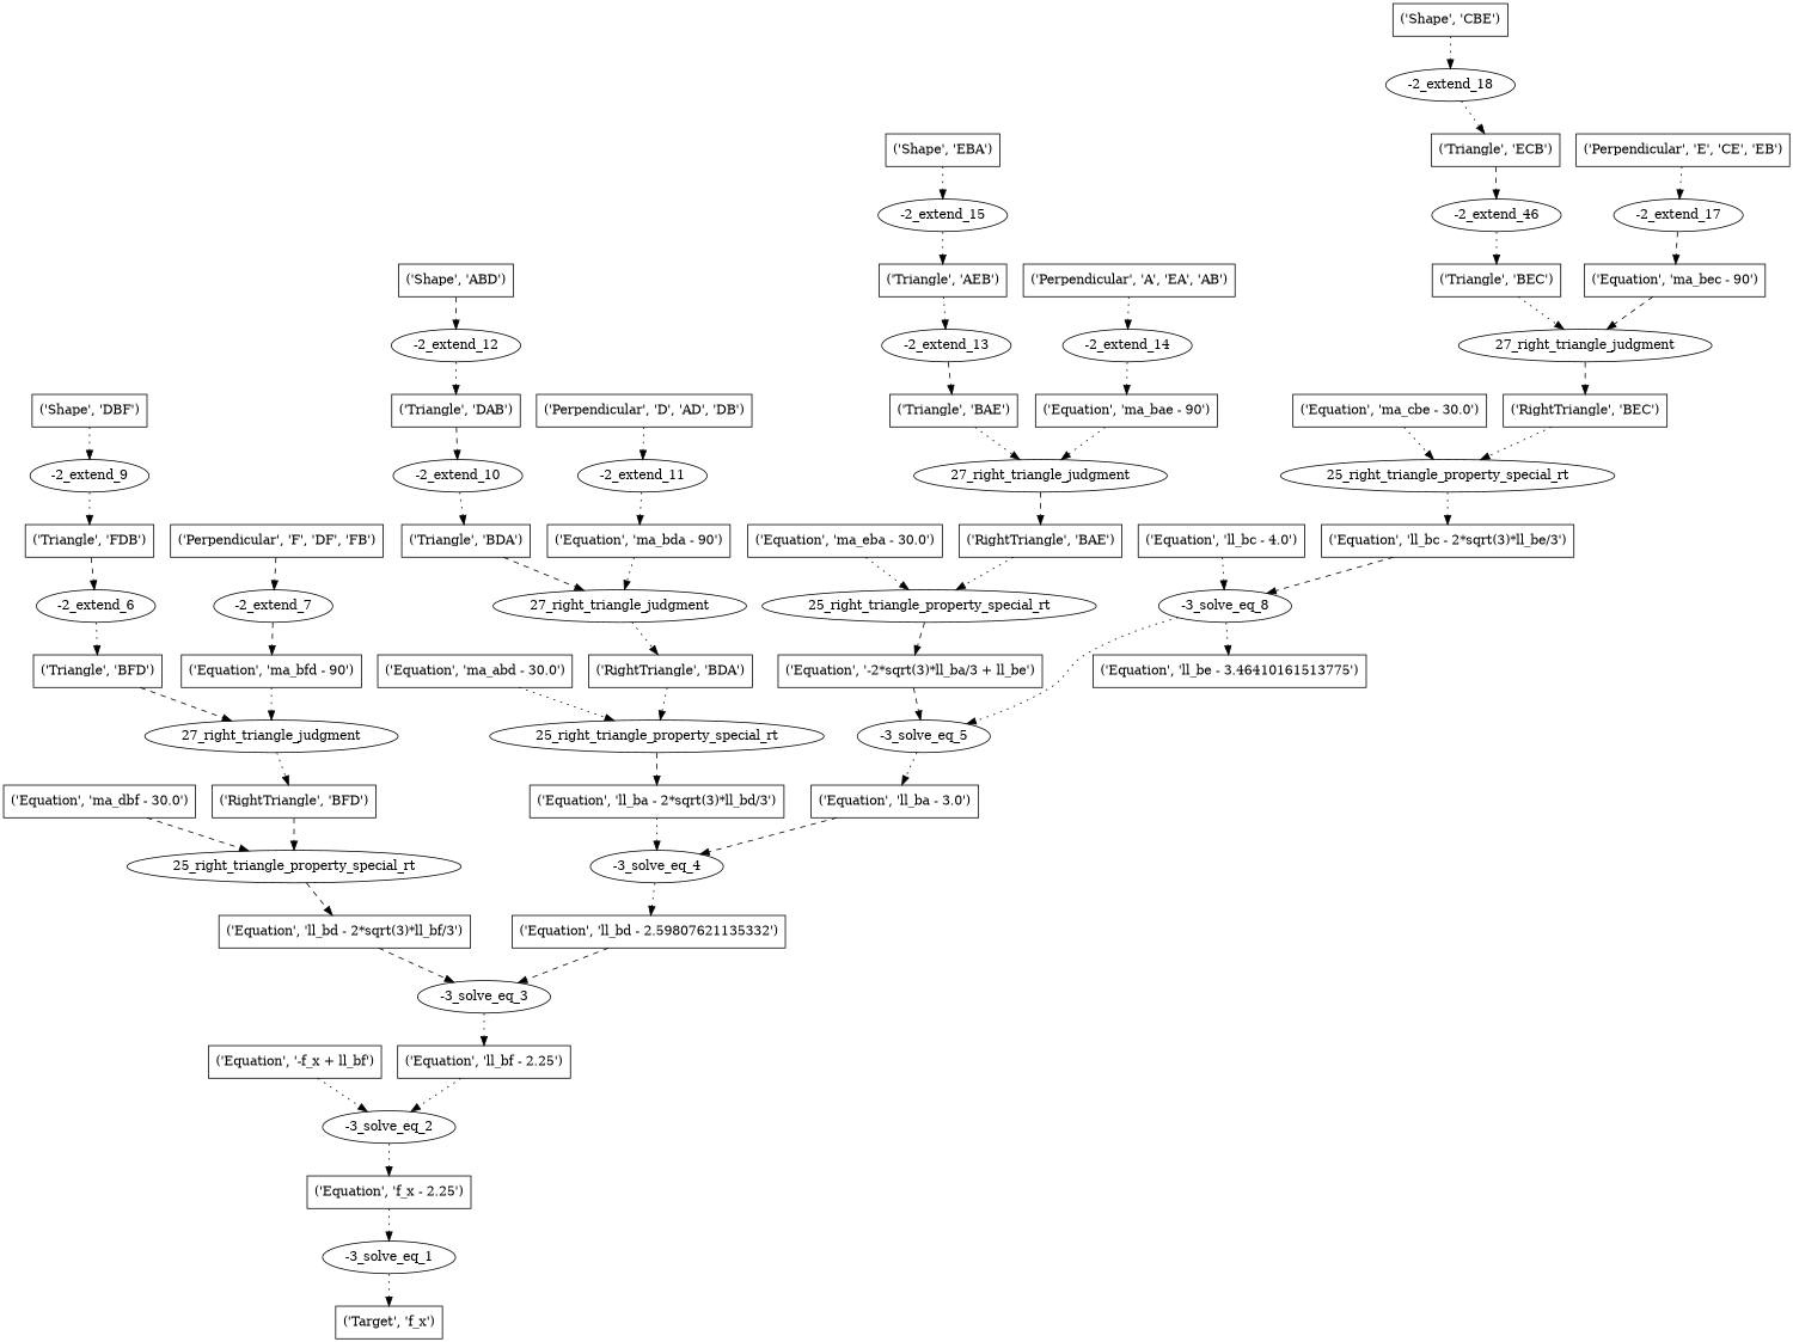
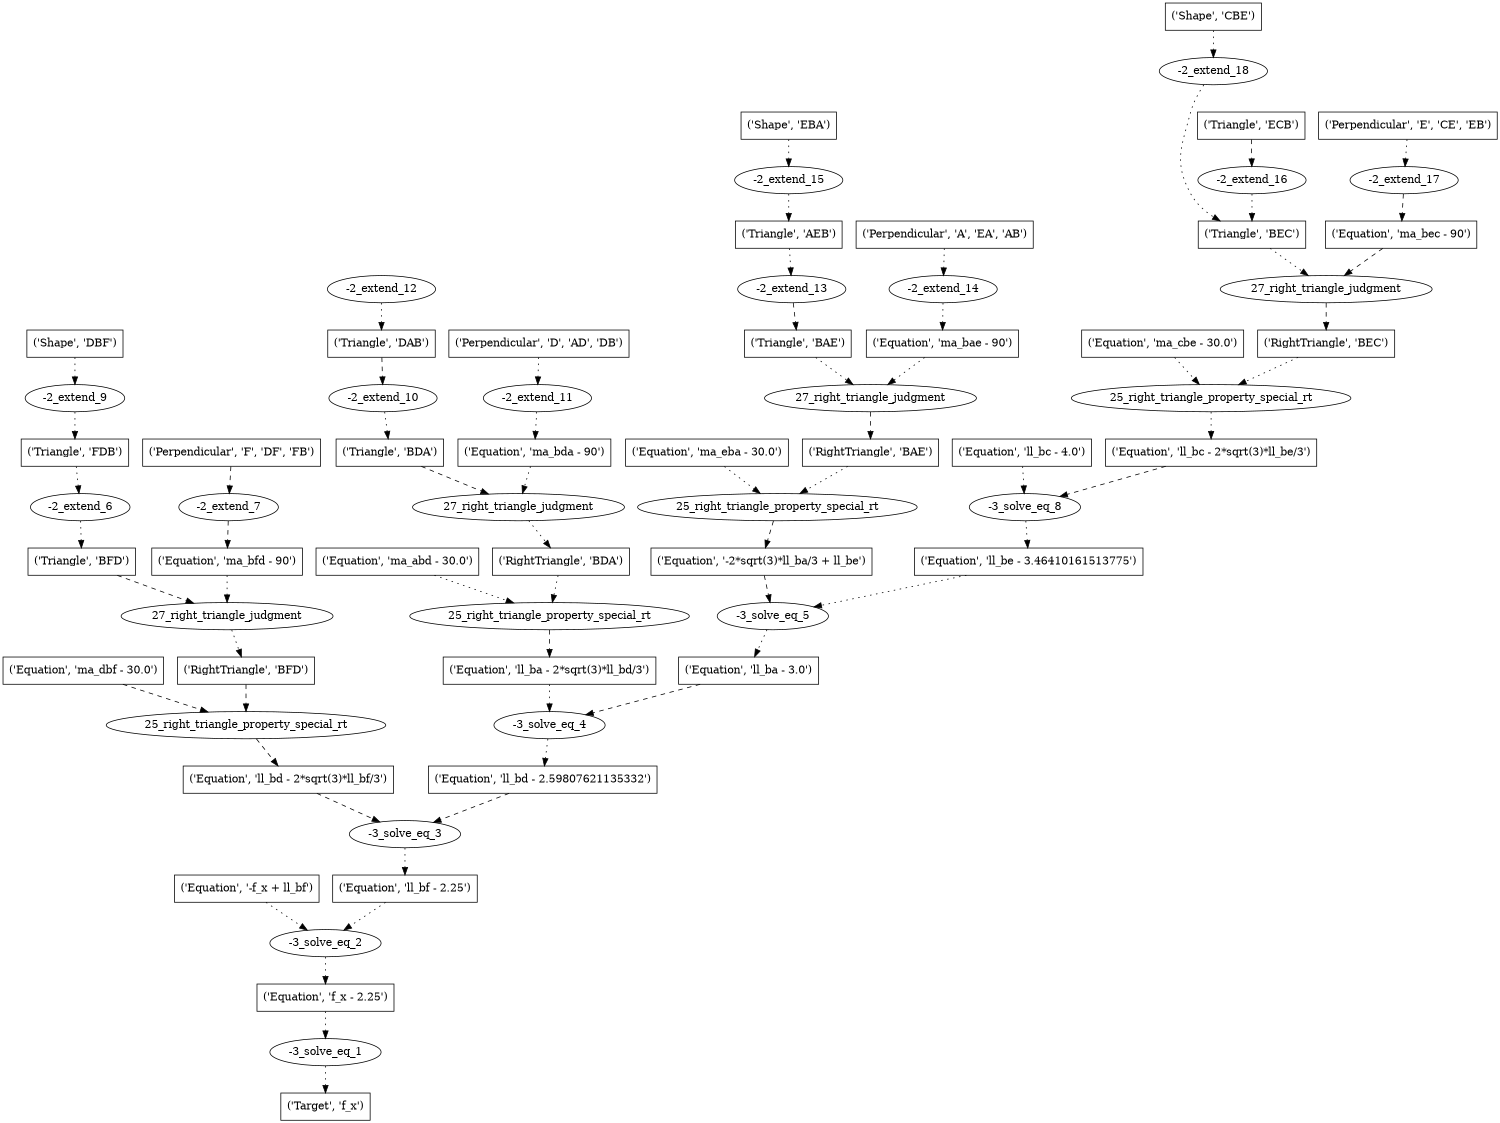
  digraph {
    node [shape=box]
    edge [style=dotted]
    n1 [label="('Target', 'f_x')"]
    n2 [label="-3_solve_eq_1" shape=""]
    n3 [label="('Equation', 'f_x - 2.25')"]
    n4 [label="-3_solve_eq_2" shape=""]
    n5 [label="('Equation', '-f_x + ll_bf')"]
    n6 [label="('Equation', 'll_bf - 2.25')"]
    n7 [label="-3_solve_eq_3" shape=""]
    n8 [label="('Equation', 'll_bd - 2*sqrt(3)*ll_bf/3')"]
    n9 [label="('Equation', 'll_bd - 2.59807621135332')"]
    n10 [label="25_right_triangle_property_special_rt" shape=""]
    n11 [label="('Equation', 'ma_dbf - 30.0')"]
    n12 [label="('RightTriangle', 'BFD')"]
    n13 [label="-3_solve_eq_4" shape=""]
    n14 [label="('Equation', 'll_ba - 2*sqrt(3)*ll_bd/3')"]
    n15 [label="('Equation', 'll_ba - 3.0')"]
    n16 [label="27_right_triangle_judgment" shape=""]
    n17 [label="('Triangle', 'BFD')"]
    n18 [label="('Equation', 'ma_bfd - 90')"]
    n19 [label="25_right_triangle_property_special_rt" shape=""]
    n20 [label="('Equation', 'ma_abd - 30.0')"]
    n21 [label="('RightTriangle', 'BDA')"]
    n22 [label="-3_solve_eq_5" shape=""]
    n23 [label="('Equation', '-2*sqrt(3)*ll_ba/3 + ll_be')"]
    n24 [label="('Equation', 'll_be - 3.46410161513775')"]
    n25 [label="-2_extend_6" shape=""]
    n26 [label="('Triangle', 'FDB')"]
    n27 [label="-2_extend_7" shape=""]
    n28 [label="('Perpendicular', 'F', 'DF', 'FB')"]
    n29 [label="27_right_triangle_judgment" shape=""]
    n30 [label="('Triangle', 'BDA')"]
    n31 [label="('Equation', 'ma_bda - 90')"]
    n32 [label="25_right_triangle_property_special_rt" shape=""]
    n33 [label="('Equation', 'ma_eba - 30.0')"]
    n34 [label="('RightTriangle', 'BAE')"]
    n35 [label="-3_solve_eq_8" shape=""]
    n36 [label="('Equation', 'll_bc - 4.0')"]
    n37 [label="('Equation', 'll_bc - 2*sqrt(3)*ll_be/3')"]
    n38 [label="-2_extend_9" shape=""]
    n39 [label="('Shape', 'DBF')"]
    n40 [label="-2_extend_10" shape=""]
    n41 [label="('Triangle', 'DAB')"]
    n42 [label="-2_extend_11" shape=""]
    n43 [label="('Perpendicular', 'D', 'AD', 'DB')"]
    n44 [label="27_right_triangle_judgment" shape=""]
    n45 [label="('Triangle', 'BAE')"]
    n46 [label="('Equation', 'ma_bae - 90')"]
    n47 [label="25_right_triangle_property_special_rt" shape=""]
    n48 [label="('Equation', 'ma_cbe - 30.0')"]
    n49 [label="('RightTriangle', 'BEC')"]
    n50 [label="-2_extend_12" shape=""]
-   n51 [label="('Shape', 'ABD')"]
    n52 [label="-2_extend_13" shape=""]
    n53 [label="('Triangle', 'AEB')"]
    n54 [label="-2_extend_14" shape=""]
    n55 [label="('Perpendicular', 'A', 'EA', 'AB')"]
    n56 [label="27_right_triangle_judgment" shape=""]
    n57 [label="('Triangle', 'BEC')"]
    n58 [label="('Equation', 'ma_bec - 90')"]
    n59 [label="-2_extend_15" shape=""]
    n60 [label="('Shape', 'EBA')"]
-   n61 [label="-2_extend_46" shape=""]
+   n61 [label="-2_extend_16" shape=""]
    n62 [label="('Triangle', 'ECB')"]
    n63 [label="-2_extend_17" shape=""]
    n64 [label="('Perpendicular', 'E', 'CE', 'EB')"]
    n65 [label="-2_extend_18" shape=""]
    n66 [label="('Shape', 'CBE')"]
    n2 -> n1
    n3 -> n2
    n4 -> n3
    n5 -> n4
    n6 -> n4
    n7 -> n6
    n8 -> n7 [style=dashed]
    n9 -> n7 [style=dashed]
    n10 -> n8 [style=dashed]
    n11 -> n10 [style=dashed]
    n12 -> n10 [style=dashed]
    n13 -> n9
    n14 -> n13
    n15 -> n13 [style=dashed]
    n16 -> n12
    n17 -> n16 [style=dashed]
    n18 -> n16
    n19 -> n14 [style=dashed]
    n20 -> n19
    n21 -> n19
    n22 -> n15
    n23 -> n22 [style=dashed]
-   n35 -> n22
+   n24 -> n22
    n25 -> n17
-   n26 -> n25 [style=dashed]
+   n26 -> n25
    n27 -> n18 [style=dashed]
    n28 -> n27 [style=dashed]
    n29 -> n21
    n30 -> n29 [style=dashed]
    n31 -> n29
    n32 -> n23 [style=dashed]
    n33 -> n32
    n34 -> n32
    n35 -> n24
    n36 -> n35
    n37 -> n35 [style=dashed]
    n38 -> n26
    n39 -> n38
    n40 -> n30
    n41 -> n40 [style=dashed]
    n42 -> n31
    n43 -> n42
    n44 -> n34 [style=dashed]
    n45 -> n44
    n46 -> n44
    n47 -> n37
    n48 -> n47
    n49 -> n47
    n50 -> n41
-   n51 -> n50 [style=dashed]
    n52 -> n45 [style=dashed]
    n53 -> n52
    n54 -> n46
    n55 -> n54
    n56 -> n49 [style=dashed]
    n57 -> n56
    n58 -> n56 [style=dashed]
    n59 -> n53
    n60 -> n59
    n61 -> n57
    n62 -> n61 [style=dashed]
    n63 -> n58 [style=dashed]
    n64 -> n63
-   n65 -> n62
+   n65 -> n57
    n66 -> n65
  }
